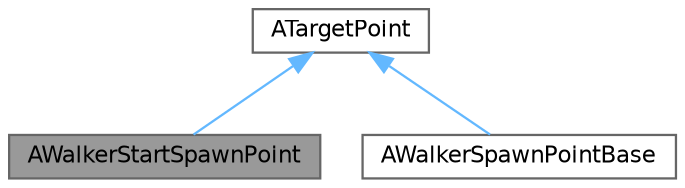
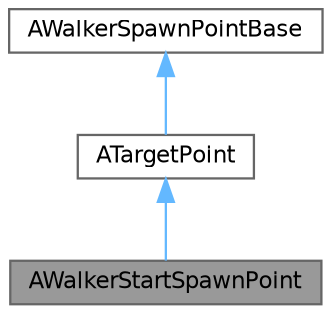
  digraph {
    node [color=gray40 fillcolor=white fontname=Helvetica fontsize=10 shape=box style=filled]
    edge [color=steelblue1 dir=back fontname=Helvetica fontsize=10 labelfontname=Helvetica labelfontsize=10 style=solid]
    n1 [fillcolor=grey60 fontcolor=black height=0.2 label=AWalkerStartSpawnPoint width=0.4]
    n2 [height=0.2 label=AWalkerSpawnPointBase width=0.4]
    n3 [height=0.2 label=ATargetPoint width=0.4]
    n3 -> n1
-   n3 -> n2
+   n2 -> n3
  }
